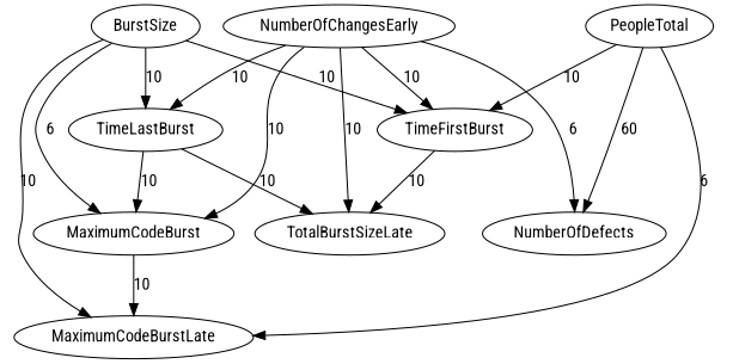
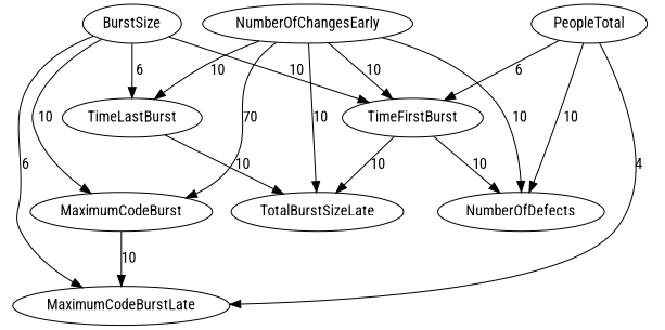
  digraph {
    fontname="Roboto Condensed"
    node [fontname="Roboto Condensed"]
    edge [fontname="Roboto Condensed" weight=10]
    NumberOfChangesEarly
    MaximumCodeBurst
    NumberOfDefects
    TotalBurstSizeLate
    TimeLastBurst
    TimeFirstBurst
    MaximumCodeBurstLate
    BurstSize
    PeopleTotal
-   NumberOfChangesEarly -> MaximumCodeBurst [label=10]
-   NumberOfChangesEarly -> NumberOfDefects [label=6]
+   NumberOfChangesEarly -> MaximumCodeBurst [label=70]
+   NumberOfChangesEarly -> NumberOfDefects [label=10]
    NumberOfChangesEarly -> TotalBurstSizeLate [label=10]
    NumberOfChangesEarly -> TimeLastBurst [label=10]
    NumberOfChangesEarly -> TimeFirstBurst [label=10]
    MaximumCodeBurst -> MaximumCodeBurstLate [label=10]
-   TimeLastBurst -> MaximumCodeBurst [label=10]
    TimeLastBurst -> TotalBurstSizeLate [label=10]
+   TimeFirstBurst -> NumberOfDefects [label=10]
    TimeFirstBurst -> TotalBurstSizeLate [label=10]
-   BurstSize -> MaximumCodeBurst [label=6]
-   BurstSize -> TimeLastBurst [label=10]
+   BurstSize -> MaximumCodeBurst [label=10]
+   BurstSize -> TimeLastBurst [label=6]
    BurstSize -> TimeFirstBurst [label=10]
-   BurstSize -> MaximumCodeBurstLate [label=10 weight=6]
-   PeopleTotal -> NumberOfDefects [label=60]
-   PeopleTotal -> TimeFirstBurst [label=10]
-   PeopleTotal -> MaximumCodeBurstLate [label=6 weight=6]
+   BurstSize -> MaximumCodeBurstLate [label=6 weight=6]
+   PeopleTotal -> NumberOfDefects [label=10]
+   PeopleTotal -> TimeFirstBurst [label=6]
+   PeopleTotal -> MaximumCodeBurstLate [label=4 weight=6]
  }
